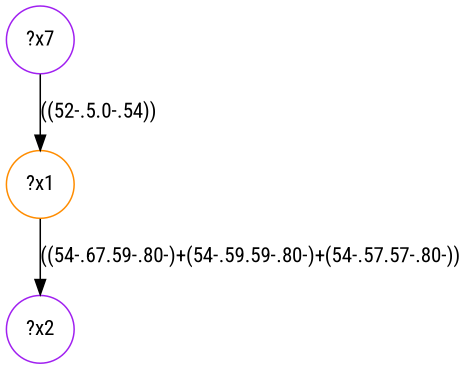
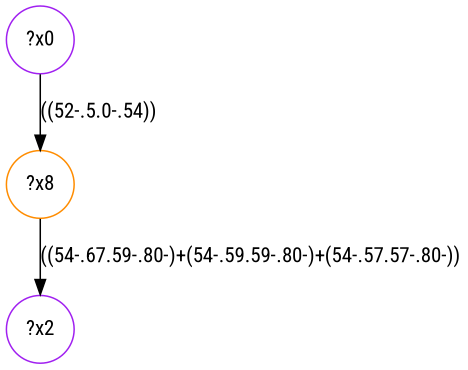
  digraph {
    fontname="Roboto Condensed"
    node [color=purple fontname="Roboto Condensed" shape=circle]
    edge [fontname="Roboto Condensed"]
-   n1 [label="?x7"]
-   n2 [color=darkorange label="?x1"]
+   n1 [label="?x0"]
+   n2 [color=darkorange label="?x8"]
    n3 [label="?x2"]
    n1 -> n2 [label="((52-.5.0-.54))"]
    n2 -> n3 [label="((54-.67.59-.80-)+(54-.59.59-.80-)+(54-.57.57-.80-))"]
  }
